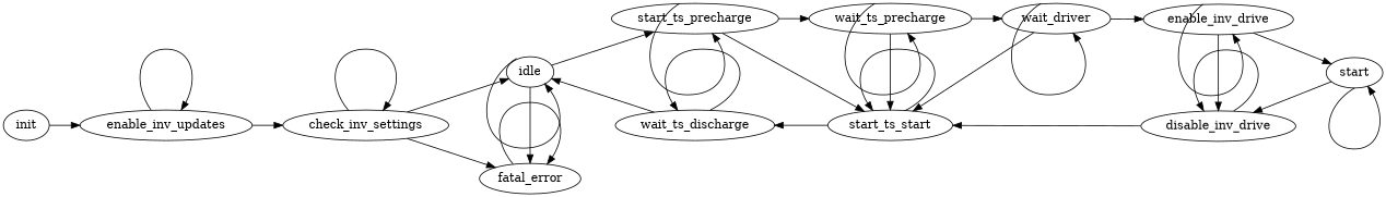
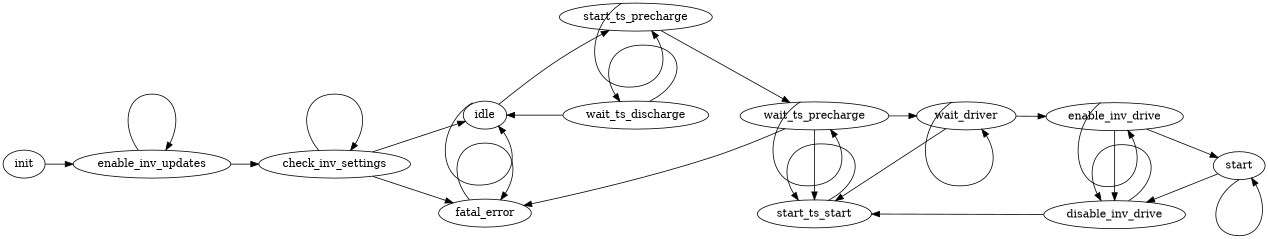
  digraph {
    nodesep=1
    rankdir=LR
    ranksep=0.5
    node [shape=oval]
    init
    idle
    fatal_error
    start_ts_precharge
    wait_ts_discharge
    wait_ts_precharge
    n7 [label=start_ts_start]
    enable_inv_drive
    disable_inv_drive
    n10 [label=start]
    enable_inv_updates
    wait_driver
    check_inv_settings
    subgraph sub_1 {
      rank=source
      init
    }
    subgraph sub_2 {
      rank=same
      idle
      fatal_error
    }
    subgraph sub_3 {
      rank=same
      start_ts_precharge
      wait_ts_discharge
    }
    subgraph sub_4 {
      rank=same
      wait_ts_precharge
      n7
    }
    subgraph sub_5 {
      rank=same
      enable_inv_drive
      disable_inv_drive
    }
    subgraph sub_6 {
      rank=sink
      n10
    }
    init -> enable_inv_updates
    idle -> idle [tailport=nw]
-   idle -> fatal_error
+   wait_ts_precharge -> fatal_error
    idle -> start_ts_precharge
    fatal_error -> fatal_error
    start_ts_precharge -> start_ts_precharge [tailport=nw]
    start_ts_precharge -> wait_ts_precharge
-   start_ts_precharge -> n7
    wait_ts_discharge -> idle
    wait_ts_discharge -> wait_ts_discharge [tailport=ne]
    wait_ts_precharge -> wait_ts_precharge [tailport=nw]
    wait_ts_precharge -> n7
    wait_ts_precharge -> wait_driver
-   n7 -> wait_ts_discharge
    n7 -> n7 [tailport=ne]
    enable_inv_drive -> enable_inv_drive [tailport=nw]
    enable_inv_drive -> disable_inv_drive
    enable_inv_drive -> n10
    disable_inv_drive -> n7
    disable_inv_drive -> disable_inv_drive [tailport=ne]
    n10 -> disable_inv_drive
    n10 -> n10 [tailport=s]
    enable_inv_updates -> enable_inv_updates
    enable_inv_updates -> check_inv_settings
    wait_driver -> n7
    wait_driver -> enable_inv_drive
    wait_driver -> wait_driver [tailport=nw]
    check_inv_settings -> idle
    check_inv_settings -> fatal_error
    check_inv_settings -> check_inv_settings
  }
